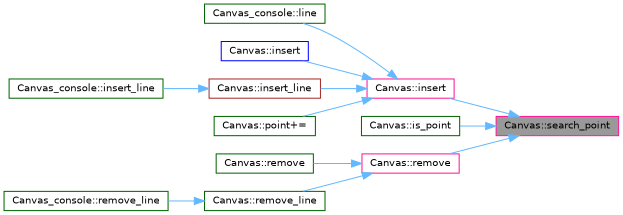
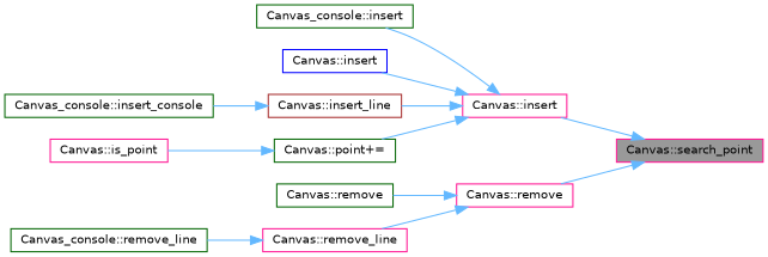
  digraph {
    rankdir=RL
    node [color=darkgreen fillcolor=white fontname=Helvetica fontsize=10 shape=box style=filled]
    edge [color=steelblue1 dir=back fontname=Helvetica fontsize=10 labelfontname=Helvetica labelfontsize=10 style=solid]
    n1 [color=deeppink fillcolor=grey60 fontcolor=black height=0.2 label="Canvas::search_point" width=0.4]
    n2 [color=deeppink height=0.2 label="Canvas::insert" width=0.4]
-   n3 [height=0.2 label="Canvas::is_point" width=0.4]
+   n3 [color=deeppink height=0.2 label="Canvas::is_point" width=0.4]
    n4 [color=deeppink height=0.2 label="Canvas::remove" width=0.4]
-   n5 [height=0.2 label="Canvas_console::line" width=0.4]
+   n5 [height=0.2 label="Canvas_console::insert" width=0.4]
    n6 [color=blue height=0.2 label="Canvas::insert" width=0.4]
    n7 [color=brown height=0.2 label="Canvas::insert_line" width=0.4]
    n8 [height=0.2 label="Canvas::point+=" width=0.4]
    n9 [height=0.2 label="Canvas::remove" width=0.4]
-   n10 [height=0.2 label="Canvas::remove_line" width=0.4]
-   n11 [height=0.2 label="Canvas_console::insert_line" width=0.4]
+   n10 [color=deeppink height=0.2 label="Canvas::remove_line" width=0.4]
+   n11 [height=0.2 label="Canvas_console::insert_console" width=0.4]
    n12 [height=0.2 label="Canvas_console::remove_line" width=0.4]
    n1 -> n2
-   n1 -> n3
+   n8 -> n3
    n1 -> n4
    n2 -> n5
    n2 -> n6
    n2 -> n7
    n2 -> n8
    n4 -> n9
    n4 -> n10
    n7 -> n11
    n10 -> n12
  }
